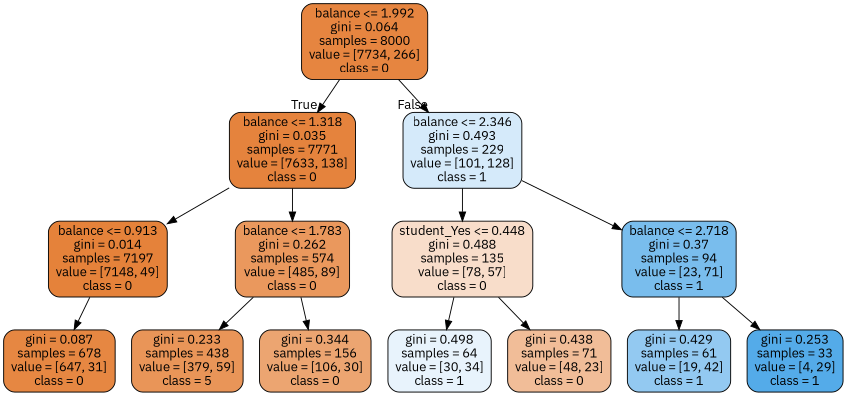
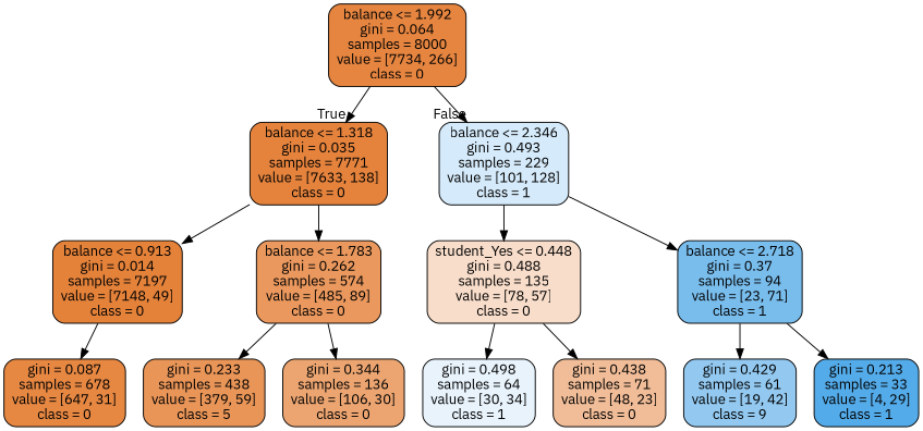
  digraph {
    fontname="IBM Plex Sans"
    node [color=black fontname="IBM Plex Sans" shape=box style="filled, rounded"]
    edge [fontname="IBM Plex Sans"]
    n1 [fillcolor="#e68540" label="balance <= 1.992\ngini = 0.064\nsamples = 8000\nvalue = [7734, 266]\nclass = 0"]
    n2 [fillcolor="#e5833d" label="balance <= 1.318\ngini = 0.035\nsamples = 7771\nvalue = [7633, 138]\nclass = 0"]
    n3 [fillcolor="#d5eafa" label="balance <= 2.346\ngini = 0.493\nsamples = 229\nvalue = [101, 128]\nclass = 1"]
    n4 [fillcolor="#e5823a" label="balance <= 0.913\ngini = 0.014\nsamples = 7197\nvalue = [7148, 49]\nclass = 0"]
    n5 [fillcolor="#ea985d" label="balance <= 1.783\ngini = 0.262\nsamples = 574\nvalue = [485, 89]\nclass = 0"]
    n6 [fillcolor="#f8ddca" label="student_Yes <= 0.448\ngini = 0.488\nsamples = 135\nvalue = [78, 57]\nclass = 0"]
    n7 [fillcolor="#79bded" label="balance <= 2.718\ngini = 0.37\nsamples = 94\nvalue = [23, 71]\nclass = 1"]
    n8 [fillcolor="#e68742" label="gini = 0.087\nsamples = 678\nvalue = [647, 31]\nclass = 0"]
    n9 [fillcolor="#e99558" label="gini = 0.233\nsamples = 438\nvalue = [379, 59]\nclass = 5"]
-   n10 [fillcolor="#eca571" label="gini = 0.344\nsamples = 156\nvalue = [106, 30]\nclass = 0"]
+   n10 [fillcolor="#eca571" label="gini = 0.344\nsamples = 136\nvalue = [106, 30]\nclass = 0"]
    n11 [fillcolor="#e8f3fc" label="gini = 0.498\nsamples = 64\nvalue = [30, 34]\nclass = 1"]
    n12 [fillcolor="#f1bd98" label="gini = 0.438\nsamples = 71\nvalue = [48, 23]\nclass = 0"]
-   n13 [fillcolor="#93c9f1" label="gini = 0.429\nsamples = 61\nvalue = [19, 42]\nclass = 1"]
-   n14 [fillcolor="#54abe9" label="gini = 0.253\nsamples = 33\nvalue = [4, 29]\nclass = 1"]
+   n13 [fillcolor="#93c9f1" label="gini = 0.429\nsamples = 61\nvalue = [19, 42]\nclass = 9"]
+   n14 [fillcolor="#54abe9" label="gini = 0.213\nsamples = 33\nvalue = [4, 29]\nclass = 1"]
    n1 -> n2 [headlabel=True labelangle=45 labeldistance=2.5]
    n1 -> n3 [headlabel=False labelangle=-45 labeldistance=2.5]
    n2 -> n4
    n2 -> n5
    n3 -> n6
    n3 -> n7
    n4 -> n8
    n5 -> n9
    n5 -> n10
    n6 -> n11
    n6 -> n12
    n7 -> n13
    n7 -> n14
  }
